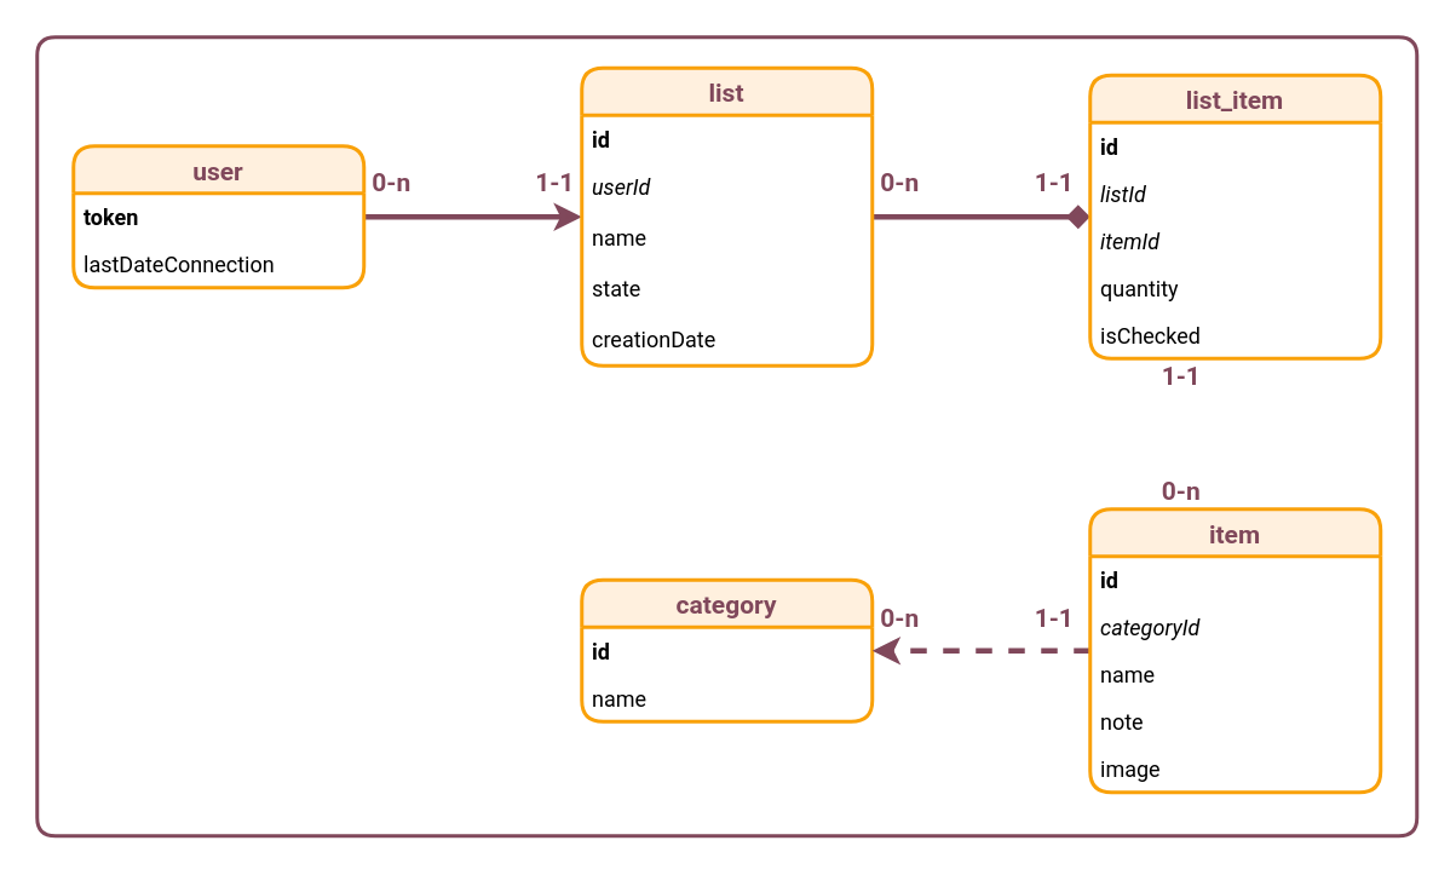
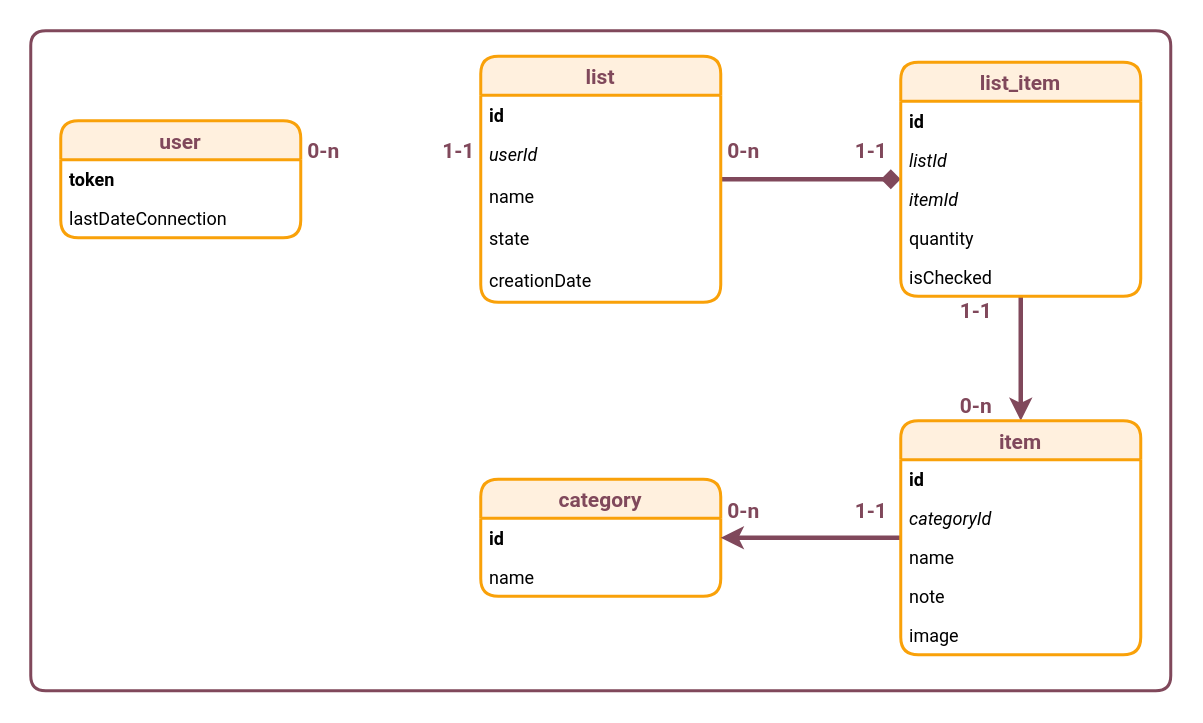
  <mxCell id="0" />
  <mxCell id="1" parent="0" />
  <mxCell id="2" value="" style="shape=manualInput;whiteSpace=wrap;html=1;rounded=1;labelBackgroundColor=none;strokeWidth=2;fontFamily=Roboto;fontSource=https%3A%2F%2Ffonts.googleapis.com%2Fcss%3Ffamily%3DRoboto;fontSize=14;fontColor=#80485B;size=0;strokeColor=#80485B;fillColor=#FFFFFF;" vertex="1" parent="1"><mxGeometry x="20" y="20" width="760" height="440" as="geometry" /></mxCell>
- <mxCell id="3" value="" style="edgeStyle=orthogonalEdgeStyle;rounded=0;orthogonalLoop=1;jettySize=auto;html=1;strokeColor=#80485B;strokeWidth=3;fontFamily=Roboto;fontSource=https%3A%2F%2Ffonts.googleapis.com%2Fcss%3Ffamily%3DRoboto;fontSize=14;fontColor=#80485B;" edge="1" parent="1" source="4" target="8"><mxGeometry relative="1" as="geometry" /></mxCell>
  <mxCell id="4" value="user" style="swimlane;fontStyle=1;childLayout=stackLayout;horizontal=1;startSize=26;horizontalStack=0;resizeParent=1;resizeParentMax=0;resizeLast=0;collapsible=1;marginBottom=0;strokeWidth=2;fontFamily=Roboto;fontSource=https%3A%2F%2Ffonts.googleapis.com%2Fcss%3Ffamily%3DRoboto;fontSize=14;fillColor=#FFF0DE;strokeColor=#F9A109;fontColor=#80485B;rounded=1;" vertex="1" parent="1"><mxGeometry x="40" y="80" width="160" height="78" as="geometry" /></mxCell>
  <mxCell id="5" value="token" style="text;strokeColor=none;fillColor=none;align=left;verticalAlign=top;spacingLeft=4;spacingRight=4;overflow=hidden;rotatable=0;points=[[0,0.5],[1,0.5]];portConstraint=eastwest;fontStyle=1;fontFamily=Roboto;fontSource=https%3A%2F%2Ffonts.googleapis.com%2Fcss%3Ffamily%3DRoboto;labelBackgroundColor=none;labelBorderColor=none;" vertex="1" parent="4"><mxGeometry y="26" width="160" height="26" as="geometry" /></mxCell>
  <mxCell id="6" value="lastDateConnection" style="text;strokeColor=none;fillColor=none;align=left;verticalAlign=top;spacingLeft=4;spacingRight=4;overflow=hidden;rotatable=0;points=[[0,0.5],[1,0.5]];portConstraint=eastwest;fontFamily=Roboto;fontSource=https%3A%2F%2Ffonts.googleapis.com%2Fcss%3Ffamily%3DRoboto;" vertex="1" parent="4"><mxGeometry y="52" width="160" height="26" as="geometry" /></mxCell>
  <mxCell id="7" value="" style="edgeStyle=orthogonalEdgeStyle;rounded=0;orthogonalLoop=1;jettySize=auto;html=1;strokeColor=#80485B;strokeWidth=3;fontFamily=Roboto;fontSource=https%3A%2F%2Ffonts.googleapis.com%2Fcss%3Ffamily%3DRoboto;fontSize=14;fontColor=#80485B;endArrow=diamond;" edge="1" parent="1" source="8" target="17"><mxGeometry relative="1" as="geometry" /></mxCell>
  <mxCell id="8" value="list" style="swimlane;fontStyle=1;childLayout=stackLayout;horizontal=1;startSize=26;horizontalStack=0;resizeParent=1;resizeParentMax=0;resizeLast=0;collapsible=1;marginBottom=0;strokeWidth=2;fontFamily=Roboto;fontSource=https%3A%2F%2Ffonts.googleapis.com%2Fcss%3Ffamily%3DRoboto;fontSize=14;fillColor=#FFF0DE;strokeColor=#F9A109;fontColor=#80485B;rounded=1;" vertex="1" parent="1"><mxGeometry x="320" y="37" width="160" height="164" as="geometry" /></mxCell>
  <mxCell id="9" value="id" style="text;strokeColor=none;fillColor=none;align=left;verticalAlign=top;spacingLeft=4;spacingRight=4;overflow=hidden;rotatable=0;points=[[0,0.5],[1,0.5]];portConstraint=eastwest;fontStyle=1;fontFamily=Roboto;fontSource=https%3A%2F%2Ffonts.googleapis.com%2Fcss%3Ffamily%3DRoboto;" vertex="1" parent="8"><mxGeometry y="26" width="160" height="26" as="geometry" /></mxCell>
  <mxCell id="10" value="userId" style="text;strokeColor=none;fillColor=none;align=left;verticalAlign=top;spacingLeft=4;spacingRight=4;overflow=hidden;rotatable=0;points=[[0,0.5],[1,0.5]];portConstraint=eastwest;fontFamily=Roboto;fontSource=https%3A%2F%2Ffonts.googleapis.com%2Fcss%3Ffamily%3DRoboto;fontStyle=2" vertex="1" parent="8"><mxGeometry y="52" width="160" height="28" as="geometry" /></mxCell>
  <mxCell id="11" value="name" style="text;strokeColor=none;fillColor=none;align=left;verticalAlign=top;spacingLeft=4;spacingRight=4;overflow=hidden;rotatable=0;points=[[0,0.5],[1,0.5]];portConstraint=eastwest;fontFamily=Roboto;fontSource=https%3A%2F%2Ffonts.googleapis.com%2Fcss%3Ffamily%3DRoboto;fontStyle=0" vertex="1" parent="8"><mxGeometry y="80" width="160" height="28" as="geometry" /></mxCell>
  <mxCell id="12" value="state" style="text;strokeColor=none;fillColor=none;align=left;verticalAlign=top;spacingLeft=4;spacingRight=4;overflow=hidden;rotatable=0;points=[[0,0.5],[1,0.5]];portConstraint=eastwest;fontFamily=Roboto;fontSource=https%3A%2F%2Ffonts.googleapis.com%2Fcss%3Ffamily%3DRoboto;fontStyle=0" vertex="1" parent="8"><mxGeometry y="108" width="160" height="28" as="geometry" /></mxCell>
  <mxCell id="13" value="creationDate" style="text;strokeColor=none;fillColor=none;align=left;verticalAlign=top;spacingLeft=4;spacingRight=4;overflow=hidden;rotatable=0;points=[[0,0.5],[1,0.5]];portConstraint=eastwest;fontFamily=Roboto;fontSource=https%3A%2F%2Ffonts.googleapis.com%2Fcss%3Ffamily%3DRoboto;fontStyle=0" vertex="1" parent="8"><mxGeometry y="136" width="160" height="28" as="geometry" /></mxCell>
  <mxCell id="14" value="&lt;b&gt;0-n&lt;/b&gt;" style="text;html=1;align=center;verticalAlign=middle;resizable=0;points=[];autosize=1;fontSize=14;fontFamily=Roboto;fontColor=#80485B;" vertex="1" parent="1"><mxGeometry x="200" y="90" width="30" height="20" as="geometry" /></mxCell>
  <mxCell id="15" value="&lt;b&gt;1-1&lt;/b&gt;" style="text;html=1;align=center;verticalAlign=middle;resizable=0;points=[];autosize=1;fontSize=14;fontFamily=Roboto;fontColor=#80485B;" vertex="1" parent="1"><mxGeometry x="285" y="90" width="40" height="20" as="geometry" /></mxCell>
+ <mxCell id="16" value="" style="edgeStyle=orthogonalEdgeStyle;rounded=0;orthogonalLoop=1;jettySize=auto;html=1;strokeColor=#80485B;strokeWidth=3;fontFamily=Roboto;fontSource=https%3A%2F%2Ffonts.googleapis.com%2Fcss%3Ffamily%3DRoboto;fontSize=14;fontColor=#80485B;" edge="1" parent="1" source="17" target="30"><mxGeometry relative="1" as="geometry" /></mxCell>
  <mxCell id="17" value="list_item" style="swimlane;fontStyle=1;childLayout=stackLayout;horizontal=1;startSize=26;horizontalStack=0;resizeParent=1;resizeParentMax=0;resizeLast=0;collapsible=1;marginBottom=0;strokeWidth=2;fontFamily=Roboto;fontSource=https%3A%2F%2Ffonts.googleapis.com%2Fcss%3Ffamily%3DRoboto;fontSize=14;fillColor=#FFF0DE;strokeColor=#F9A109;fontColor=#80485B;rounded=1;" vertex="1" parent="1"><mxGeometry x="600" y="41" width="160" height="156" as="geometry" /></mxCell>
  <mxCell id="18" value="id" style="text;strokeColor=none;fillColor=none;align=left;verticalAlign=top;spacingLeft=4;spacingRight=4;overflow=hidden;rotatable=0;points=[[0,0.5],[1,0.5]];portConstraint=eastwest;fontStyle=1;fontFamily=Roboto;fontSource=https%3A%2F%2Ffonts.googleapis.com%2Fcss%3Ffamily%3DRoboto;" vertex="1" parent="17"><mxGeometry y="26" width="160" height="26" as="geometry" /></mxCell>
  <mxCell id="19" value="listId" style="text;strokeColor=none;fillColor=none;align=left;verticalAlign=top;spacingLeft=4;spacingRight=4;overflow=hidden;rotatable=0;points=[[0,0.5],[1,0.5]];portConstraint=eastwest;fontStyle=2;fontFamily=Roboto;fontSource=https%3A%2F%2Ffonts.googleapis.com%2Fcss%3Ffamily%3DRoboto;" vertex="1" parent="17"><mxGeometry y="52" width="160" height="26" as="geometry" /></mxCell>
  <mxCell id="20" value="itemId" style="text;strokeColor=none;fillColor=none;align=left;verticalAlign=top;spacingLeft=4;spacingRight=4;overflow=hidden;rotatable=0;points=[[0,0.5],[1,0.5]];portConstraint=eastwest;fontStyle=2;fontFamily=Roboto;fontSource=https%3A%2F%2Ffonts.googleapis.com%2Fcss%3Ffamily%3DRoboto;" vertex="1" parent="17"><mxGeometry y="78" width="160" height="26" as="geometry" /></mxCell>
  <mxCell id="21" value="quantity" style="text;strokeColor=none;fillColor=none;align=left;verticalAlign=top;spacingLeft=4;spacingRight=4;overflow=hidden;rotatable=0;points=[[0,0.5],[1,0.5]];portConstraint=eastwest;fontStyle=0;fontFamily=Roboto;fontSource=https%3A%2F%2Ffonts.googleapis.com%2Fcss%3Ffamily%3DRoboto;" vertex="1" parent="17"><mxGeometry y="104" width="160" height="26" as="geometry" /></mxCell>
  <mxCell id="22" value="isChecked" style="text;strokeColor=none;fillColor=none;align=left;verticalAlign=top;spacingLeft=4;spacingRight=4;overflow=hidden;rotatable=0;points=[[0,0.5],[1,0.5]];portConstraint=eastwest;fontStyle=0;fontFamily=Roboto;fontSource=https%3A%2F%2Ffonts.googleapis.com%2Fcss%3Ffamily%3DRoboto;" vertex="1" parent="17"><mxGeometry y="130" width="160" height="26" as="geometry" /></mxCell>
  <mxCell id="23" value="category" style="swimlane;fontStyle=1;childLayout=stackLayout;horizontal=1;startSize=26;horizontalStack=0;resizeParent=1;resizeParentMax=0;resizeLast=0;collapsible=1;marginBottom=0;strokeWidth=2;fontFamily=Roboto;fontSource=https%3A%2F%2Ffonts.googleapis.com%2Fcss%3Ffamily%3DRoboto;fontSize=14;fillColor=#FFF0DE;strokeColor=#F9A109;fontColor=#80485B;rounded=1;" vertex="1" parent="1"><mxGeometry x="320" y="319" width="160" height="78" as="geometry" /></mxCell>
  <mxCell id="24" value="id" style="text;strokeColor=none;fillColor=none;align=left;verticalAlign=top;spacingLeft=4;spacingRight=4;overflow=hidden;rotatable=0;points=[[0,0.5],[1,0.5]];portConstraint=eastwest;fontStyle=1;fontFamily=Roboto;fontSource=https%3A%2F%2Ffonts.googleapis.com%2Fcss%3Ffamily%3DRoboto;" vertex="1" parent="23"><mxGeometry y="26" width="160" height="26" as="geometry" /></mxCell>
  <mxCell id="25" value="name" style="text;strokeColor=none;fillColor=none;align=left;verticalAlign=top;spacingLeft=4;spacingRight=4;overflow=hidden;rotatable=0;points=[[0,0.5],[1,0.5]];portConstraint=eastwest;fontFamily=Roboto;fontSource=https%3A%2F%2Ffonts.googleapis.com%2Fcss%3Ffamily%3DRoboto;" vertex="1" parent="23"><mxGeometry y="52" width="160" height="26" as="geometry" /></mxCell>
  <mxCell id="26" value="&lt;b&gt;0-n&lt;/b&gt;" style="text;html=1;align=center;verticalAlign=middle;resizable=0;points=[];autosize=1;fontSize=14;fontFamily=Roboto;fontColor=#80485B;" vertex="1" parent="1"><mxGeometry x="480" y="90" width="30" height="20" as="geometry" /></mxCell>
  <mxCell id="27" value="&lt;b&gt;1-1&lt;/b&gt;" style="text;html=1;align=center;verticalAlign=middle;resizable=0;points=[];autosize=1;fontSize=14;fontFamily=Roboto;fontColor=#80485B;" vertex="1" parent="1"><mxGeometry x="560" y="90" width="40" height="20" as="geometry" /></mxCell>
  <mxCell id="28" value="&lt;b&gt;0-n&lt;/b&gt;" style="text;html=1;align=center;verticalAlign=middle;resizable=0;points=[];autosize=1;fontSize=14;fontFamily=Roboto;fontColor=#80485B;" vertex="1" parent="1"><mxGeometry x="480" y="330" width="30" height="20" as="geometry" /></mxCell>
- <mxCell id="29" style="edgeStyle=orthogonalEdgeStyle;rounded=0;orthogonalLoop=1;jettySize=auto;html=1;strokeColor=#80485B;strokeWidth=3;fontFamily=Roboto;fontSource=https%3A%2F%2Ffonts.googleapis.com%2Fcss%3Ffamily%3DRoboto;fontSize=14;fontColor=#80485B;dashed=1;" edge="1" parent="1" source="30" target="23"><mxGeometry relative="1" as="geometry" /></mxCell>
+ <mxCell id="29" style="edgeStyle=orthogonalEdgeStyle;rounded=0;orthogonalLoop=1;jettySize=auto;html=1;strokeColor=#80485B;strokeWidth=3;fontFamily=Roboto;fontSource=https%3A%2F%2Ffonts.googleapis.com%2Fcss%3Ffamily%3DRoboto;fontSize=14;fontColor=#80485B;" edge="1" parent="1" source="30" target="23"><mxGeometry relative="1" as="geometry" /></mxCell>
  <mxCell id="30" value="item" style="swimlane;fontStyle=1;childLayout=stackLayout;horizontal=1;startSize=26;horizontalStack=0;resizeParent=1;resizeParentMax=0;resizeLast=0;collapsible=1;marginBottom=0;strokeWidth=2;fontFamily=Roboto;fontSource=https%3A%2F%2Ffonts.googleapis.com%2Fcss%3Ffamily%3DRoboto;fontSize=14;fillColor=#FFF0DE;strokeColor=#F9A109;fontColor=#80485B;rounded=1;" vertex="1" parent="1"><mxGeometry x="600" y="280" width="160" height="156" as="geometry" /></mxCell>
  <mxCell id="31" value="id" style="text;strokeColor=none;fillColor=none;align=left;verticalAlign=top;spacingLeft=4;spacingRight=4;overflow=hidden;rotatable=0;points=[[0,0.5],[1,0.5]];portConstraint=eastwest;fontStyle=1;fontFamily=Roboto;fontSource=https%3A%2F%2Ffonts.googleapis.com%2Fcss%3Ffamily%3DRoboto;" vertex="1" parent="30"><mxGeometry y="26" width="160" height="26" as="geometry" /></mxCell>
  <mxCell id="32" value="categoryId" style="text;strokeColor=none;fillColor=none;align=left;verticalAlign=top;spacingLeft=4;spacingRight=4;overflow=hidden;rotatable=0;points=[[0,0.5],[1,0.5]];portConstraint=eastwest;fontStyle=2;fontFamily=Roboto;fontSource=https%3A%2F%2Ffonts.googleapis.com%2Fcss%3Ffamily%3DRoboto;" vertex="1" parent="30"><mxGeometry y="52" width="160" height="26" as="geometry" /></mxCell>
  <mxCell id="33" value="name" style="text;strokeColor=none;fillColor=none;align=left;verticalAlign=top;spacingLeft=4;spacingRight=4;overflow=hidden;rotatable=0;points=[[0,0.5],[1,0.5]];portConstraint=eastwest;fontStyle=0;fontFamily=Roboto;fontSource=https%3A%2F%2Ffonts.googleapis.com%2Fcss%3Ffamily%3DRoboto;" vertex="1" parent="30"><mxGeometry y="78" width="160" height="26" as="geometry" /></mxCell>
  <mxCell id="34" value="note" style="text;strokeColor=none;fillColor=none;align=left;verticalAlign=top;spacingLeft=4;spacingRight=4;overflow=hidden;rotatable=0;points=[[0,0.5],[1,0.5]];portConstraint=eastwest;fontStyle=0;fontFamily=Roboto;fontSource=https%3A%2F%2Ffonts.googleapis.com%2Fcss%3Ffamily%3DRoboto;" vertex="1" parent="30"><mxGeometry y="104" width="160" height="26" as="geometry" /></mxCell>
  <mxCell id="35" value="image" style="text;strokeColor=none;fillColor=none;align=left;verticalAlign=top;spacingLeft=4;spacingRight=4;overflow=hidden;rotatable=0;points=[[0,0.5],[1,0.5]];portConstraint=eastwest;fontStyle=0;fontFamily=Roboto;fontSource=https%3A%2F%2Ffonts.googleapis.com%2Fcss%3Ffamily%3DRoboto;" vertex="1" parent="30"><mxGeometry y="130" width="160" height="26" as="geometry" /></mxCell>
  <mxCell id="36" value="&lt;b&gt;1-1&lt;/b&gt;" style="text;html=1;align=center;verticalAlign=middle;resizable=0;points=[];autosize=1;fontSize=14;fontFamily=Roboto;fontColor=#80485B;" vertex="1" parent="1"><mxGeometry x="630" y="197" width="40" height="20" as="geometry" /></mxCell>
  <mxCell id="37" value="&lt;b&gt;0-n&lt;/b&gt;" style="text;html=1;align=center;verticalAlign=middle;resizable=0;points=[];autosize=1;fontSize=14;fontFamily=Roboto;fontColor=#80485B;" vertex="1" parent="1"><mxGeometry x="635" y="260" width="30" height="20" as="geometry" /></mxCell>
  <mxCell id="38" value="&lt;b&gt;1-1&lt;/b&gt;" style="text;html=1;align=center;verticalAlign=middle;resizable=0;points=[];autosize=1;fontSize=14;fontFamily=Roboto;fontColor=#80485B;" vertex="1" parent="1"><mxGeometry x="560" y="330" width="40" height="20" as="geometry" /></mxCell>
